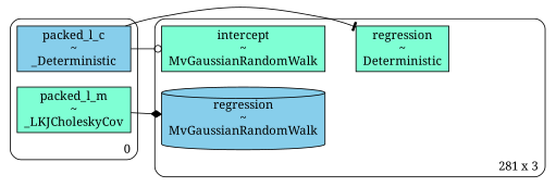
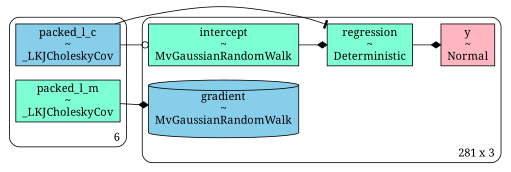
  digraph {
    fontname="Noto Serif"
    rankdir=LR
    node [fillcolor=aquamarine fontname="Noto Serif" shape=box style=filled]
    edge [arrowhead=diamond fontname="Noto Serif"]
-   n1 [fillcolor=skyblue label="packed_l_c\n~\n_Deterministic"]
+   n1 [fillcolor=skyblue label="packed_l_c\n~\n_LKJCholeskyCov"]
    n2 [label="packed_l_m\n~\n_LKJCholeskyCov"]
-   n3 [fillcolor=skyblue label="regression\n~\nMvGaussianRandomWalk" shape=cylinder]
+   n3 [fillcolor=skyblue label="gradient\n~\nMvGaussianRandomWalk" shape=cylinder]
    n4 [label="regression\n~\nDeterministic"]
    n5 [label="intercept\n~\nMvGaussianRandomWalk"]
+   n6 [fillcolor=lightpink label="y\n~\nNormal"]
    subgraph cluster_1 {
-     label=0
+     label=6
      labeljust=r
      labelloc=b
      style=rounded
      n1
      n2
    }
    subgraph cluster_2 {
      label="281 x 3"
      labeljust=r
      labelloc=b
      style=rounded
      n3
      n4
      n5
+     n6
    }
    n1 -> n4 [arrowhead=tee]
    n1 -> n5 [arrowhead=odot]
    n2 -> n3
+   n4 -> n6
+   n5 -> n4
  }
